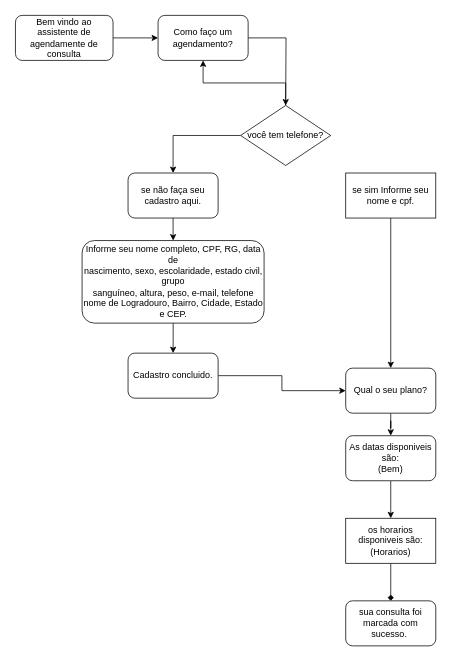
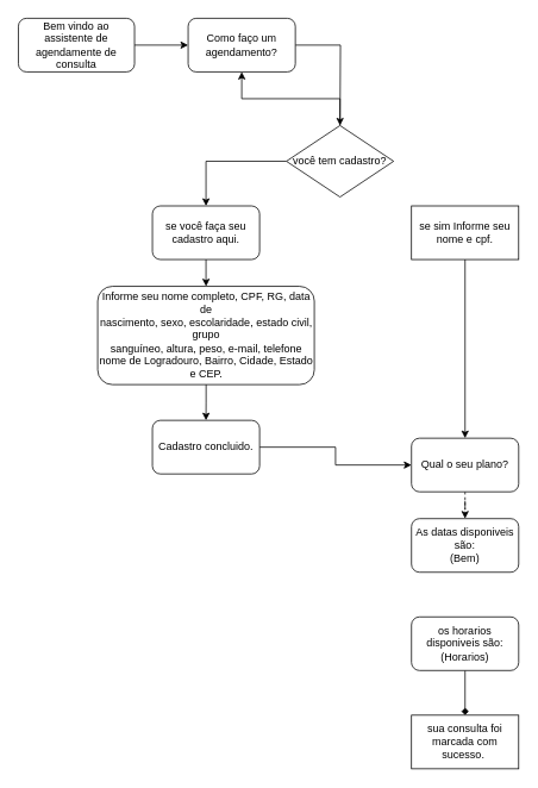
  <mxCell id="0" />
  <mxCell id="1" parent="0" />
  <mxCell id="2" value="" style="edgeStyle=orthogonalEdgeStyle;rounded=0;orthogonalLoop=1;jettySize=auto;html=1;" edge="1" parent="1" source="3" target="5"><mxGeometry relative="1" as="geometry" /></mxCell>
  <mxCell id="3" value="Bem vindo ao assistente de agendamente de consulta" style="rounded=1;whiteSpace=wrap;html=1;" vertex="1" parent="1"><mxGeometry x="20" y="20" width="130" height="60" as="geometry" /></mxCell>
  <mxCell id="4" value="" style="edgeStyle=orthogonalEdgeStyle;rounded=0;orthogonalLoop=1;jettySize=auto;html=1;" edge="1" parent="1" source="5"><mxGeometry relative="1" as="geometry"><mxPoint x="380" y="140" as="targetPoint" /></mxGeometry></mxCell>
  <mxCell id="5" value="Como faço um agendamento?" style="rounded=1;whiteSpace=wrap;html=1;" vertex="1" parent="1"><mxGeometry x="210" y="20" width="120" height="60" as="geometry" /></mxCell>
  <mxCell id="6" value="" style="edgeStyle=orthogonalEdgeStyle;rounded=0;orthogonalLoop=1;jettySize=auto;html=1;" edge="1" parent="1" source="8" target="5"><mxGeometry relative="1" as="geometry" /></mxCell>
  <mxCell id="7" value="" style="edgeStyle=orthogonalEdgeStyle;rounded=0;orthogonalLoop=1;jettySize=auto;html=1;" edge="1" parent="1" source="8" target="12"><mxGeometry relative="1" as="geometry" /></mxCell>
- <mxCell id="8" value="você tem telefone?" style="rhombus;whiteSpace=wrap;html=1;" vertex="1" parent="1"><mxGeometry x="320" y="140" width="120" height="80" as="geometry" /></mxCell>
+ <mxCell id="8" value="você tem cadastro?" style="rhombus;whiteSpace=wrap;html=1;" vertex="1" parent="1"><mxGeometry x="320" y="140" width="120" height="80" as="geometry" /></mxCell>
  <mxCell id="9" value="" style="edgeStyle=orthogonalEdgeStyle;rounded=0;orthogonalLoop=1;jettySize=auto;html=1;" edge="1" parent="1" source="10" target="16"><mxGeometry relative="1" as="geometry" /></mxCell>
  <mxCell id="10" value="se sim Informe seu nome e cpf." style="whiteSpace=wrap;html=1;rounded=0;" vertex="1" parent="1"><mxGeometry x="460" y="230" width="120" height="60" as="geometry" /></mxCell>
  <mxCell id="11" value="" style="edgeStyle=orthogonalEdgeStyle;rounded=0;orthogonalLoop=1;jettySize=auto;html=1;" edge="1" parent="1" source="12" target="14"><mxGeometry relative="1" as="geometry" /></mxCell>
- <mxCell id="12" value="se não faça seu cadastro aqui." style="rounded=1;whiteSpace=wrap;html=1;" vertex="1" parent="1"><mxGeometry x="170" y="230" width="120" height="60" as="geometry" /></mxCell>
+ <mxCell id="12" value="se você faça seu cadastro aqui." style="rounded=1;whiteSpace=wrap;html=1;" vertex="1" parent="1"><mxGeometry x="170" y="230" width="120" height="60" as="geometry" /></mxCell>
  <mxCell id="13" value="" style="edgeStyle=orthogonalEdgeStyle;rounded=0;orthogonalLoop=1;jettySize=auto;html=1;" edge="1" parent="1" source="14" target="18"><mxGeometry relative="1" as="geometry" /></mxCell>
  <mxCell id="14" value="Informe seu nome completo, CPF, RG, data de &lt;br&gt;nascimento, sexo, escolaridade, estado civil, grupo &lt;br&gt;sanguíneo, altura, peso, e-mail, telefone nome de Logradouro, Bairro, Cidade, Estado &lt;br/&gt;e CEP." style="rounded=1;whiteSpace=wrap;html=1;" vertex="1" parent="1"><mxGeometry x="108.75" y="320" width="242.5" height="110" as="geometry" /></mxCell>
- <mxCell id="15" value="" style="edgeStyle=orthogonalEdgeStyle;rounded=0;orthogonalLoop=1;jettySize=auto;html=1;" edge="1" parent="1" source="16" target="20"><mxGeometry relative="1" as="geometry" /></mxCell>
+ <mxCell id="15" value="" style="edgeStyle=orthogonalEdgeStyle;rounded=0;orthogonalLoop=1;jettySize=auto;html=1;dashed=1;" edge="1" parent="1" source="16" target="20"><mxGeometry relative="1" as="geometry" /></mxCell>
  <mxCell id="16" value="Qual o seu plano?" style="rounded=1;whiteSpace=wrap;html=1;" vertex="1" parent="1"><mxGeometry x="460" y="490" width="120" height="60" as="geometry" /></mxCell>
  <mxCell id="17" style="edgeStyle=orthogonalEdgeStyle;rounded=0;orthogonalLoop=1;jettySize=auto;html=1;exitX=1;exitY=0.5;exitDx=0;exitDy=0;entryX=0;entryY=0.5;entryDx=0;entryDy=0;" edge="1" parent="1" source="18" target="16"><mxGeometry relative="1" as="geometry" /></mxCell>
  <mxCell id="18" value="Cadastro concluido." style="rounded=1;whiteSpace=wrap;html=1;" vertex="1" parent="1"><mxGeometry x="170" y="470" width="120" height="60" as="geometry" /></mxCell>
- <mxCell id="19" value="" style="edgeStyle=orthogonalEdgeStyle;rounded=0;orthogonalLoop=1;jettySize=auto;html=1;" edge="1" parent="1" source="20" target="22"><mxGeometry relative="1" as="geometry" /></mxCell>
  <mxCell id="20" value="As datas disponiveis são:&lt;div&gt;(Bem)&lt;/div&gt;" style="rounded=1;whiteSpace=wrap;html=1;" vertex="1" parent="1"><mxGeometry x="460" y="580" width="120" height="60" as="geometry" /></mxCell>
  <mxCell id="21" value="" style="edgeStyle=orthogonalEdgeStyle;rounded=0;orthogonalLoop=1;jettySize=auto;html=1;endArrow=diamond;" edge="1" parent="1" source="22" target="23"><mxGeometry relative="1" as="geometry" /></mxCell>
- <mxCell id="22" value="os horarios disponiveis são:&lt;div&gt;(Horarios)&lt;/div&gt;" style="whiteSpace=wrap;html=1;rounded=0;" vertex="1" parent="1"><mxGeometry x="460" y="690" width="120" height="60" as="geometry" /></mxCell>
- <mxCell id="23" value="sua consulta foi marcada com sucesso.&amp;nbsp;" style="rounded=1;whiteSpace=wrap;html=1;" vertex="1" parent="1"><mxGeometry x="460" y="800" width="120" height="60" as="geometry" /></mxCell>
+ <mxCell id="22" value="os horarios disponiveis são:&lt;div&gt;(Horarios)&lt;/div&gt;" style="rounded=1;whiteSpace=wrap;html=1;" vertex="1" parent="1"><mxGeometry x="460" y="690" width="120" height="60" as="geometry" /></mxCell>
+ <mxCell id="23" value="sua consulta foi marcada com sucesso.&amp;nbsp;" style="whiteSpace=wrap;html=1;rounded=0;" vertex="1" parent="1"><mxGeometry x="460" y="800" width="120" height="60" as="geometry" /></mxCell>
